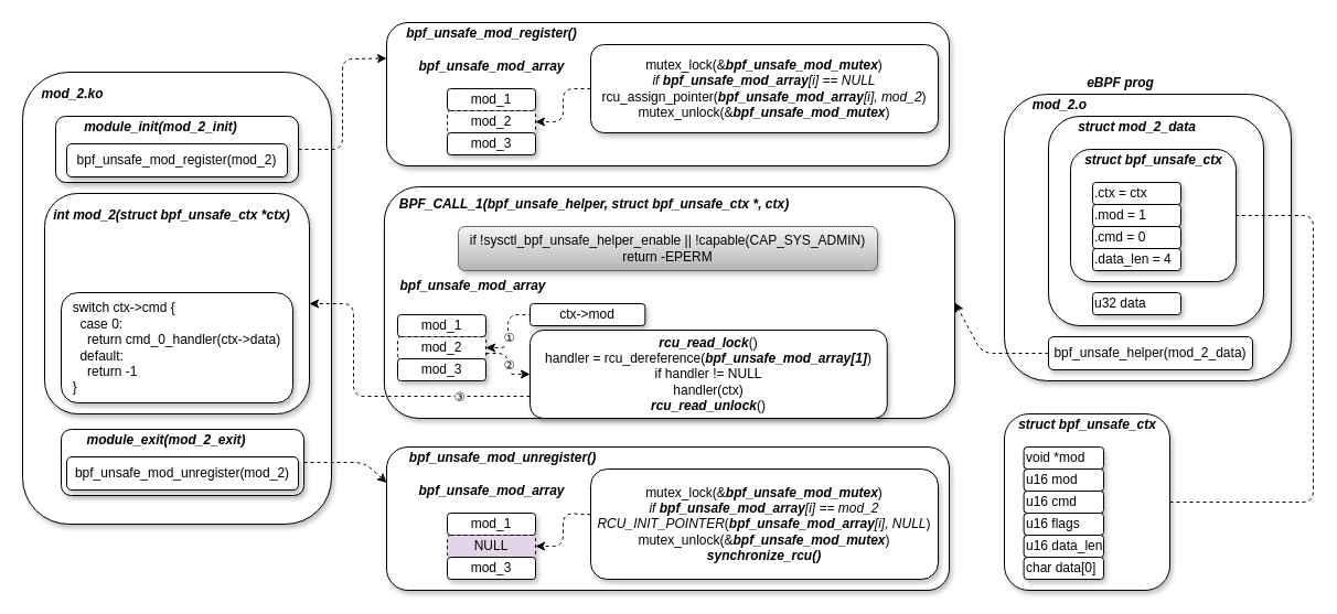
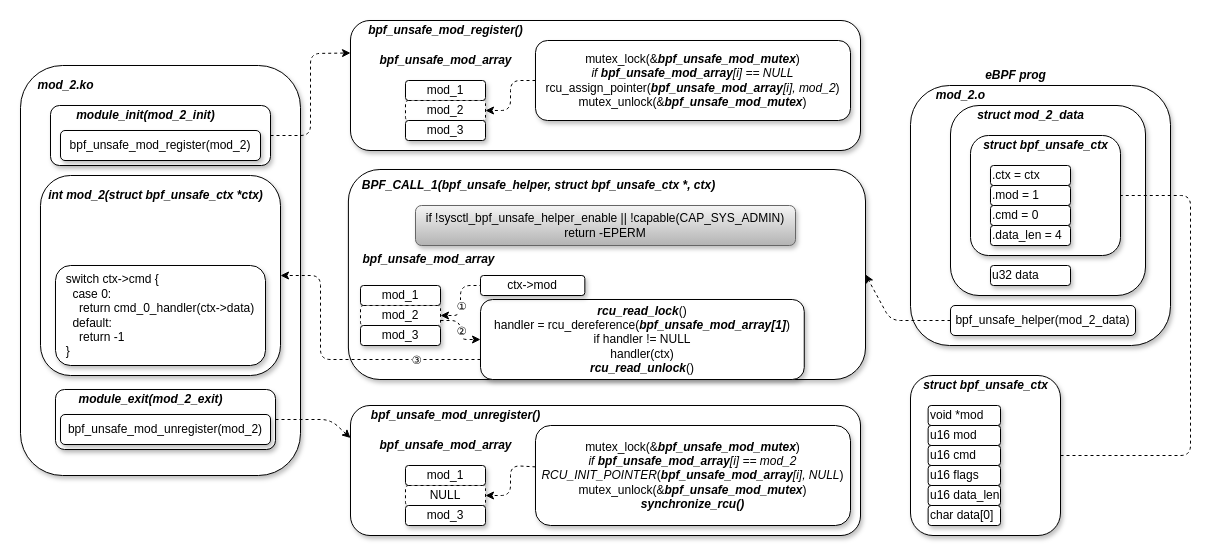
  <mxCell id="0" />
  <mxCell id="1" parent="0" />
  <mxCell id="2" value="" style="group" parent="1" vertex="1" connectable="0"><mxGeometry x="545" y="209" width="320" height="170" as="geometry" /></mxCell>
  <mxCell id="3" value="" style="rounded=1;whiteSpace=wrap;html=1;shadow=1;" parent="2" vertex="1"><mxGeometry x="-197.1" y="-40" width="517.1" height="210" as="geometry" /></mxCell>
  <mxCell id="4" value="&lt;b&gt;&lt;i&gt;bpf_unsafe_mod_array&lt;/i&gt;&lt;/b&gt;" style="text;html=1;align=center;verticalAlign=middle;resizable=0;points=[];autosize=1;" parent="2" vertex="1"><mxGeometry x="-192.104" y="40" width="150" height="20" as="geometry" /></mxCell>
  <mxCell id="5" value="&lt;b&gt;&lt;i&gt;rcu_read_lock&lt;/i&gt;&lt;/b&gt;()&lt;br&gt;handler =&amp;nbsp;rcu_dereference(&lt;b&gt;&lt;i&gt;bpf_unsafe_mod_array[1]&lt;/i&gt;&lt;/b&gt;)&lt;br&gt;if handler != NULL&lt;br&gt;handler(ctx)&lt;br&gt;&lt;b&gt;&lt;i&gt;rcu_read_unlock&lt;/i&gt;&lt;/b&gt;()" style="rounded=1;whiteSpace=wrap;html=1;shadow=1;" parent="1" vertex="1"><mxGeometry x="480" y="299" width="323.75" height="80" as="geometry" /></mxCell>
  <mxCell id="6" value="" style="endArrow=classic;html=1;exitX=0;exitY=0.5;exitDx=0;exitDy=0;entryX=1;entryY=0.5;entryDx=0;entryDy=0;dashed=1;" parent="1" source="67" edge="1"><mxGeometry width="50" height="50" relative="1" as="geometry"><mxPoint x="620" y="365" as="sourcePoint" /><mxPoint x="440" y="315" as="targetPoint" /><Array as="points"><mxPoint x="510" y="285" /><mxPoint x="460" y="285" /><mxPoint x="460" y="315" /></Array></mxGeometry></mxCell>
  <mxCell id="7" value="①" style="edgeLabel;html=1;align=center;verticalAlign=middle;resizable=0;points=[];" parent="6" vertex="1" connectable="0"><mxGeometry x="0.534" relative="1" as="geometry"><mxPoint as="offset" /></mxGeometry></mxCell>
  <mxCell id="8" value="" style="endArrow=classic;html=1;exitX=1;exitY=0.75;exitDx=0;exitDy=0;entryX=0;entryY=0.5;entryDx=0;entryDy=0;dashed=1;" parent="1" target="5" edge="1"><mxGeometry width="50" height="50" relative="1" as="geometry"><mxPoint x="440" y="320" as="sourcePoint" /><mxPoint x="670" y="315" as="targetPoint" /><Array as="points"><mxPoint x="460" y="320" /><mxPoint x="460" y="339" /></Array></mxGeometry></mxCell>
  <mxCell id="9" value="②" style="edgeLabel;html=1;align=center;verticalAlign=middle;resizable=0;points=[];" parent="8" vertex="1" connectable="0"><mxGeometry x="0.032" relative="1" as="geometry"><mxPoint as="offset" /></mxGeometry></mxCell>
  <mxCell id="10" value="" style="rounded=1;whiteSpace=wrap;html=1;shadow=1;" parent="1" vertex="1"><mxGeometry x="20" y="65" width="280" height="410" as="geometry" /></mxCell>
  <mxCell id="11" value="&lt;b&gt;&lt;i&gt;mod_2.ko&lt;/i&gt;&lt;/b&gt;" style="text;html=1;align=center;verticalAlign=middle;resizable=0;points=[];autosize=1;" parent="1" vertex="1"><mxGeometry x="30" y="75" width="70" height="20" as="geometry" /></mxCell>
  <mxCell id="12" value="" style="rounded=1;whiteSpace=wrap;html=1;shadow=1;" parent="1" vertex="1"><mxGeometry x="350" y="20" width="510" height="130" as="geometry" /></mxCell>
  <mxCell id="13" value="&lt;b&gt;&lt;i&gt;bpf_unsafe_mod_register()&lt;/i&gt;&lt;/b&gt;" style="text;html=1;align=center;verticalAlign=middle;resizable=0;points=[];autosize=1;" parent="1" vertex="1"><mxGeometry x="360" y="20" width="170" height="20" as="geometry" /></mxCell>
  <mxCell id="14" value="mutex_lock(&amp;amp;&lt;b&gt;&lt;i&gt;bpf_unsafe_mod_mutex&lt;/i&gt;&lt;/b&gt;)&lt;br&gt;&lt;i&gt;if &lt;b&gt;bpf_unsafe_mod_array&lt;/b&gt;[i] == NULL&lt;br&gt;&lt;/i&gt;rcu_assign_pointer(&lt;i&gt;&lt;b&gt;bpf_unsafe_mod_array&lt;/b&gt;[i], mod_2&lt;/i&gt;)&lt;br&gt;mutex_unlock(&amp;amp;&lt;b&gt;&lt;i&gt;bpf_unsafe_mod_mutex&lt;/i&gt;&lt;/b&gt;)" style="rounded=1;whiteSpace=wrap;html=1;shadow=1;" parent="1" vertex="1"><mxGeometry x="535" y="40" width="315" height="80" as="geometry" /></mxCell>
  <mxCell id="15" value="&lt;b&gt;&lt;i&gt;bpf_unsafe_mod_array&lt;/i&gt;&lt;/b&gt;" style="text;html=1;align=center;verticalAlign=middle;resizable=0;points=[];autosize=1;" parent="1" vertex="1"><mxGeometry x="370" y="50" width="150" height="20" as="geometry" /></mxCell>
  <mxCell id="16" value="mod_1" style="rounded=1;whiteSpace=wrap;html=1;shadow=1;" parent="1" vertex="1"><mxGeometry x="405.004" y="80" width="80" height="20" as="geometry" /></mxCell>
  <mxCell id="17" value="mod_2" style="rounded=1;whiteSpace=wrap;html=1;shadow=1;dashed=1;" parent="1" vertex="1"><mxGeometry x="405.004" y="100" width="80" height="20" as="geometry" /></mxCell>
  <mxCell id="18" value="mod_3" style="rounded=1;whiteSpace=wrap;html=1;shadow=1;" parent="1" vertex="1"><mxGeometry x="405.004" y="120" width="80" height="20" as="geometry" /></mxCell>
  <mxCell id="19" value="" style="endArrow=classic;html=1;exitX=0;exitY=0.5;exitDx=0;exitDy=0;entryX=1;entryY=0.5;entryDx=0;entryDy=0;dashed=1;" parent="1" source="14" target="17" edge="1"><mxGeometry width="50" height="50" relative="1" as="geometry"><mxPoint x="520" y="80" as="sourcePoint" /><mxPoint x="570" y="30" as="targetPoint" /><Array as="points"><mxPoint x="510" y="80" /><mxPoint x="510" y="110" /></Array></mxGeometry></mxCell>
  <mxCell id="20" value="" style="rounded=1;whiteSpace=wrap;html=1;shadow=1;" parent="1" vertex="1"><mxGeometry x="350" y="405" width="510" height="130" as="geometry" /></mxCell>
  <mxCell id="21" value="&lt;b&gt;&lt;i&gt;bpf_unsafe_mod_unregister()&lt;/i&gt;&lt;/b&gt;" style="text;html=1;align=center;verticalAlign=middle;resizable=0;points=[];autosize=1;" parent="1" vertex="1"><mxGeometry x="365" y="405" width="180" height="20" as="geometry" /></mxCell>
  <mxCell id="22" value="mutex_lock(&amp;amp;&lt;b&gt;&lt;i&gt;bpf_unsafe_mod_mutex&lt;/i&gt;&lt;/b&gt;)&lt;br&gt;&lt;i&gt;if &lt;b&gt;bpf_unsafe_mod_array&lt;/b&gt;[i] == mod_2&lt;br&gt;&lt;/i&gt;&lt;i&gt;RCU_INIT_POINTER&lt;/i&gt;(&lt;i&gt;&lt;b&gt;bpf_unsafe_mod_array&lt;/b&gt;[i], NULL&lt;/i&gt;)&lt;br&gt;mutex_unlock(&amp;amp;&lt;b&gt;&lt;i&gt;bpf_unsafe_mod_mutex&lt;/i&gt;&lt;/b&gt;)&lt;br&gt;&lt;b&gt;&lt;i&gt;synchronize_rcu()&lt;/i&gt;&lt;/b&gt;" style="rounded=1;whiteSpace=wrap;html=1;shadow=1;" parent="1" vertex="1"><mxGeometry x="535" y="425" width="315" height="100" as="geometry" /></mxCell>
  <mxCell id="23" value="&lt;b&gt;&lt;i&gt;bpf_unsafe_mod_array&lt;/i&gt;&lt;/b&gt;" style="text;html=1;align=center;verticalAlign=middle;resizable=0;points=[];autosize=1;" parent="1" vertex="1"><mxGeometry x="370" y="435" width="150" height="20" as="geometry" /></mxCell>
  <mxCell id="24" value="mod_1" style="rounded=1;whiteSpace=wrap;html=1;shadow=1;" parent="1" vertex="1"><mxGeometry x="405.004" y="465" width="80" height="20" as="geometry" /></mxCell>
- <mxCell id="25" value="NULL" style="rounded=1;whiteSpace=wrap;html=1;shadow=1;dashed=1;fillColor=#e1d5e7;" parent="1" vertex="1"><mxGeometry x="405.004" y="485" width="80" height="20" as="geometry" /></mxCell>
+ <mxCell id="25" value="NULL" style="rounded=1;whiteSpace=wrap;html=1;shadow=1;dashed=1;" parent="1" vertex="1"><mxGeometry x="405.004" y="485" width="80" height="20" as="geometry" /></mxCell>
  <mxCell id="26" value="mod_3" style="rounded=1;whiteSpace=wrap;html=1;shadow=1;" parent="1" vertex="1"><mxGeometry x="405.004" y="505" width="80" height="20" as="geometry" /></mxCell>
  <mxCell id="27" value="" style="endArrow=classic;html=1;entryX=1;entryY=0.5;entryDx=0;entryDy=0;dashed=1;" parent="1" source="22" target="25" edge="1"><mxGeometry width="50" height="50" relative="1" as="geometry"><mxPoint x="520" y="465" as="sourcePoint" /><mxPoint x="570" y="415" as="targetPoint" /><Array as="points"><mxPoint x="510" y="465" /><mxPoint x="510" y="495" /></Array></mxGeometry></mxCell>
  <mxCell id="28" value="" style="rounded=1;whiteSpace=wrap;html=1;shadow=1;" parent="1" vertex="1"><mxGeometry x="55" y="389" width="220" height="60" as="geometry" /></mxCell>
  <mxCell id="29" value="&lt;b&gt;&lt;i&gt;module_exit(mod_2_exit)&lt;/i&gt;&lt;/b&gt;" style="text;html=1;align=center;verticalAlign=middle;resizable=0;points=[];autosize=1;" parent="1" vertex="1"><mxGeometry x="70" y="389" width="160" height="20" as="geometry" /></mxCell>
  <mxCell id="30" value="&lt;span&gt;bpf_unsafe_mod_unregister(mod_2)&lt;/span&gt;" style="rounded=1;whiteSpace=wrap;html=1;shadow=1;" parent="1" vertex="1"><mxGeometry x="60" y="414" width="210" height="30" as="geometry" /></mxCell>
  <mxCell id="31" value="" style="rounded=1;whiteSpace=wrap;html=1;shadow=1;" parent="1" vertex="1"><mxGeometry x="910" y="85" width="260" height="260" as="geometry" /></mxCell>
  <mxCell id="32" value="&lt;b&gt;&lt;i&gt;mod_2.o&lt;/i&gt;&lt;/b&gt;" style="text;html=1;align=center;verticalAlign=middle;resizable=0;points=[];autosize=1;" parent="1" vertex="1"><mxGeometry x="930" y="85" width="60" height="20" as="geometry" /></mxCell>
  <mxCell id="33" value="&lt;span&gt;bpf_unsafe_helper(mod_2_data)&lt;/span&gt;" style="rounded=1;whiteSpace=wrap;html=1;shadow=1;" parent="1" vertex="1"><mxGeometry x="950" y="305" width="185" height="30" as="geometry" /></mxCell>
  <mxCell id="34" value="&lt;b&gt;&lt;i&gt;eBPF prog&lt;/i&gt;&lt;/b&gt;" style="text;html=1;align=center;verticalAlign=middle;resizable=0;points=[];autosize=1;" parent="1" vertex="1"><mxGeometry x="975" y="65" width="80" height="20" as="geometry" /></mxCell>
  <mxCell id="35" value="mod_1" style="rounded=1;whiteSpace=wrap;html=1;shadow=1;" parent="1" vertex="1"><mxGeometry x="360.004" y="285" width="80" height="20" as="geometry" /></mxCell>
  <mxCell id="36" value="mod_2" style="rounded=1;whiteSpace=wrap;html=1;shadow=1;dashed=1;" parent="1" vertex="1"><mxGeometry x="360.004" y="305" width="80" height="20" as="geometry" /></mxCell>
  <mxCell id="37" value="mod_3" style="rounded=1;whiteSpace=wrap;html=1;shadow=1;" parent="1" vertex="1"><mxGeometry x="360.004" y="325" width="80" height="20" as="geometry" /></mxCell>
  <mxCell id="38" value="" style="group" parent="1" vertex="1" connectable="0"><mxGeometry x="950" y="105" width="195" height="190" as="geometry" /></mxCell>
  <mxCell id="39" value="" style="rounded=1;whiteSpace=wrap;html=1;shadow=1;" parent="38" vertex="1"><mxGeometry width="195" height="190" as="geometry" /></mxCell>
  <mxCell id="40" value="" style="rounded=1;whiteSpace=wrap;html=1;shadow=1;" parent="38" vertex="1"><mxGeometry x="20" y="30" width="150" height="120" as="geometry" /></mxCell>
  <mxCell id="41" value="&lt;span&gt;.ctx = ctx&lt;/span&gt;" style="rounded=1;whiteSpace=wrap;html=1;shadow=1;align=left;" parent="38" vertex="1"><mxGeometry x="40" y="60" width="80" height="20" as="geometry" /></mxCell>
  <mxCell id="42" value="&lt;b&gt;&lt;i&gt;struct bpf_unsafe_ctx&lt;/i&gt;&lt;/b&gt;" style="text;html=1;align=center;verticalAlign=middle;resizable=0;points=[];autosize=1;" parent="38" vertex="1"><mxGeometry x="25" y="30" width="140" height="20" as="geometry" /></mxCell>
  <mxCell id="43" value="&lt;span&gt;.mod = 1&lt;/span&gt;" style="rounded=1;whiteSpace=wrap;html=1;shadow=1;align=left;" parent="38" vertex="1"><mxGeometry x="40" y="80" width="80" height="20" as="geometry" /></mxCell>
  <mxCell id="44" value="&lt;span&gt;.cmd = 0&lt;/span&gt;" style="rounded=1;whiteSpace=wrap;html=1;shadow=1;align=left;" parent="38" vertex="1"><mxGeometry x="40" y="100" width="80" height="20" as="geometry" /></mxCell>
  <mxCell id="45" value="&lt;span&gt;.data_len = 4&lt;/span&gt;" style="rounded=1;whiteSpace=wrap;html=1;shadow=1;align=left;" parent="38" vertex="1"><mxGeometry x="40" y="120" width="80" height="20" as="geometry" /></mxCell>
  <mxCell id="46" value="&lt;b&gt;&lt;i&gt;struct mod_2_data&lt;/i&gt;&lt;/b&gt;" style="text;html=1;align=center;verticalAlign=middle;resizable=0;points=[];autosize=1;" parent="38" vertex="1"><mxGeometry x="20" width="120" height="20" as="geometry" /></mxCell>
  <mxCell id="47" value="&lt;span&gt;u32 data&lt;/span&gt;" style="rounded=1;whiteSpace=wrap;html=1;shadow=1;align=left;" parent="38" vertex="1"><mxGeometry x="40" y="160" width="80" height="20" as="geometry" /></mxCell>
  <mxCell id="48" value="" style="group" parent="1" vertex="1" connectable="0"><mxGeometry x="910" y="375" width="150" height="160" as="geometry" /></mxCell>
  <mxCell id="49" value="" style="rounded=1;whiteSpace=wrap;html=1;shadow=1;" parent="48" vertex="1"><mxGeometry width="150" height="160" as="geometry" /></mxCell>
  <mxCell id="50" value="&lt;span&gt;void *mod&lt;/span&gt;" style="rounded=1;whiteSpace=wrap;html=1;shadow=1;align=left;" parent="48" vertex="1"><mxGeometry x="17.65" y="30" width="72.35" height="20" as="geometry" /></mxCell>
  <mxCell id="51" value="&lt;b&gt;&lt;i&gt;struct bpf_unsafe_ctx&lt;/i&gt;&lt;/b&gt;" style="text;html=1;align=center;verticalAlign=middle;resizable=0;points=[];autosize=1;" parent="48" vertex="1"><mxGeometry x="5.004" width="140" height="20" as="geometry" /></mxCell>
  <mxCell id="52" value="&lt;span&gt;u16 mod&lt;/span&gt;" style="rounded=1;whiteSpace=wrap;html=1;shadow=1;align=left;" parent="48" vertex="1"><mxGeometry x="17.65" y="50" width="72.35" height="20" as="geometry" /></mxCell>
  <mxCell id="53" value="&lt;span&gt;u16 cmd&lt;/span&gt;" style="rounded=1;whiteSpace=wrap;html=1;shadow=1;align=left;" parent="48" vertex="1"><mxGeometry x="17.65" y="70" width="72.35" height="20" as="geometry" /></mxCell>
  <mxCell id="54" value="&lt;span&gt;u16 flags&lt;/span&gt;" style="rounded=1;whiteSpace=wrap;html=1;shadow=1;align=left;" parent="48" vertex="1"><mxGeometry x="17.65" y="90" width="72.35" height="20" as="geometry" /></mxCell>
  <mxCell id="55" value="&lt;span&gt;u16 data_len&lt;/span&gt;" style="rounded=1;whiteSpace=wrap;html=1;shadow=1;align=left;" parent="48" vertex="1"><mxGeometry x="17.65" y="110" width="72.35" height="20" as="geometry" /></mxCell>
  <mxCell id="56" value="&lt;span&gt;char data[0]&lt;/span&gt;" style="rounded=1;whiteSpace=wrap;html=1;shadow=1;align=left;" parent="48" vertex="1"><mxGeometry x="17.65" y="130" width="72.35" height="20" as="geometry" /></mxCell>
  <mxCell id="57" value="" style="rounded=1;whiteSpace=wrap;html=1;shadow=1;" parent="1" vertex="1"><mxGeometry x="50" y="105" width="220" height="60" as="geometry" /></mxCell>
  <mxCell id="58" value="&lt;b&gt;&lt;i&gt;module_init(mod_2_init)&lt;/i&gt;&lt;/b&gt;" style="text;html=1;align=center;verticalAlign=middle;resizable=0;points=[];autosize=1;" parent="1" vertex="1"><mxGeometry x="70" y="105" width="150" height="20" as="geometry" /></mxCell>
  <mxCell id="59" value="&lt;span&gt;bpf_unsafe_mod_register(mod_2)&lt;/span&gt;" style="rounded=1;whiteSpace=wrap;html=1;shadow=1;" parent="1" vertex="1"><mxGeometry x="60" y="130" width="200" height="30" as="geometry" /></mxCell>
  <mxCell id="60" value="" style="rounded=1;whiteSpace=wrap;html=1;shadow=1;" parent="1" vertex="1"><mxGeometry x="40" y="175" width="240" height="200" as="geometry" /></mxCell>
  <mxCell id="61" value="&lt;b&gt;&lt;i&gt;int mod_2(struct bpf_unsafe_ctx *ctx)&lt;/i&gt;&lt;/b&gt;" style="text;html=1;align=center;verticalAlign=middle;resizable=0;points=[];autosize=1;" parent="1" vertex="1"><mxGeometry x="40" y="185" width="230" height="20" as="geometry" /></mxCell>
  <mxCell id="62" value="&lt;div style=&quot;text-align: left&quot;&gt;&lt;span&gt;switch ctx-&amp;gt;cmd {&lt;/span&gt;&lt;/div&gt;&lt;div style=&quot;text-align: left&quot;&gt;&lt;span&gt;&amp;nbsp; case 0:&lt;/span&gt;&lt;/div&gt;&lt;div style=&quot;text-align: left&quot;&gt;&lt;span&gt;&amp;nbsp; &amp;nbsp; return cmd_0_handler(ctx-&amp;gt;data)&lt;/span&gt;&lt;/div&gt;&lt;div style=&quot;text-align: left&quot;&gt;&lt;span&gt;&amp;nbsp; default:&lt;/span&gt;&lt;/div&gt;&lt;div style=&quot;text-align: left&quot;&gt;&lt;span&gt;&amp;nbsp; &amp;nbsp; return -1&lt;/span&gt;&lt;/div&gt;&lt;div style=&quot;text-align: left&quot;&gt;&lt;span&gt;}&lt;/span&gt;&lt;/div&gt;" style="rounded=1;whiteSpace=wrap;html=1;shadow=1;" parent="1" vertex="1"><mxGeometry x="55" y="265" width="210" height="100" as="geometry" /></mxCell>
  <mxCell id="63" value="" style="endArrow=classic;html=1;entryX=0;entryY=0.25;entryDx=0;entryDy=0;exitX=1;exitY=0.5;exitDx=0;exitDy=0;dashed=1;" parent="1" source="57" target="12" edge="1"><mxGeometry width="50" height="50" relative="1" as="geometry"><mxPoint x="550" y="375" as="sourcePoint" /><mxPoint x="600" y="325" as="targetPoint" /><Array as="points"><mxPoint x="310" y="135" /><mxPoint x="310" y="53" /></Array></mxGeometry></mxCell>
  <mxCell id="64" value="" style="endArrow=classic;html=1;dashed=1;entryX=0;entryY=0.25;entryDx=0;entryDy=0;exitX=1;exitY=0.5;exitDx=0;exitDy=0;" parent="1" source="28" target="20" edge="1"><mxGeometry width="50" height="50" relative="1" as="geometry"><mxPoint x="540" y="365" as="sourcePoint" /><mxPoint x="590" y="315" as="targetPoint" /><Array as="points"><mxPoint x="330" y="419" /></Array></mxGeometry></mxCell>
  <mxCell id="65" value="" style="endArrow=classic;html=1;dashed=1;exitX=0;exitY=0.75;exitDx=0;exitDy=0;entryX=1;entryY=0.5;entryDx=0;entryDy=0;" parent="1" source="5" target="60" edge="1"><mxGeometry width="50" height="50" relative="1" as="geometry"><mxPoint x="540" y="325" as="sourcePoint" /><mxPoint x="590" y="275" as="targetPoint" /><Array as="points"><mxPoint x="320" y="359" /><mxPoint x="320" y="275" /></Array></mxGeometry></mxCell>
  <mxCell id="66" value="③" style="edgeLabel;html=1;align=center;verticalAlign=middle;resizable=0;points=[];" parent="65" vertex="1" connectable="0"><mxGeometry x="-0.539" relative="1" as="geometry"><mxPoint as="offset" /></mxGeometry></mxCell>
  <mxCell id="67" value="ctx-&amp;gt;mod" style="rounded=1;whiteSpace=wrap;html=1;shadow=1;align=center;" parent="1" vertex="1"><mxGeometry x="480" y="275" width="104.34" height="20" as="geometry" /></mxCell>
  <mxCell id="68" value="" style="endArrow=classic;html=1;dashed=1;exitX=0;exitY=0.5;exitDx=0;exitDy=0;entryX=1;entryY=0.5;entryDx=0;entryDy=0;" parent="1" source="33" target="3" edge="1"><mxGeometry width="50" height="50" relative="1" as="geometry"><mxPoint x="740" y="365" as="sourcePoint" /><mxPoint x="790" y="315" as="targetPoint" /><Array as="points"><mxPoint x="890" y="320" /></Array></mxGeometry></mxCell>
  <mxCell id="69" value="" style="endArrow=none;html=1;dashed=1;entryX=1;entryY=0.5;entryDx=0;entryDy=0;exitX=1;exitY=0.5;exitDx=0;exitDy=0;" parent="1" source="49" target="40" edge="1"><mxGeometry width="50" height="50" relative="1" as="geometry"><mxPoint x="910" y="335" as="sourcePoint" /><mxPoint x="960" y="285" as="targetPoint" /><Array as="points"><mxPoint x="1190" y="455" /><mxPoint x="1190" y="195" /></Array></mxGeometry></mxCell>
  <mxCell id="70" value="if !sysctl_bpf_unsafe_helper_enable || !capable(CAP_SYS_ADMIN)&lt;br&gt;return -EPERM" style="rounded=1;whiteSpace=wrap;html=1;shadow=1;fillColor=#f5f5f5;strokeColor=#666666;gradientColor=#b3b3b3;" parent="1" vertex="1"><mxGeometry x="415" y="205" width="380" height="40" as="geometry" /></mxCell>
  <mxCell id="71" value="&lt;b&gt;&lt;i&gt;BPF_CALL_1(bpf_unsafe_helper, &lt;/i&gt;&lt;/b&gt;&lt;b&gt;&lt;i&gt;struct bpf_unsafe_ctx *&lt;/i&gt;&lt;/b&gt;&lt;b&gt;&lt;i&gt;, ctx)&lt;/i&gt;&lt;/b&gt;" style="text;html=1;align=center;verticalAlign=middle;resizable=0;points=[];autosize=1;" parent="1" vertex="1"><mxGeometry x="352.901" y="175" width="370" height="20" as="geometry" /></mxCell>
